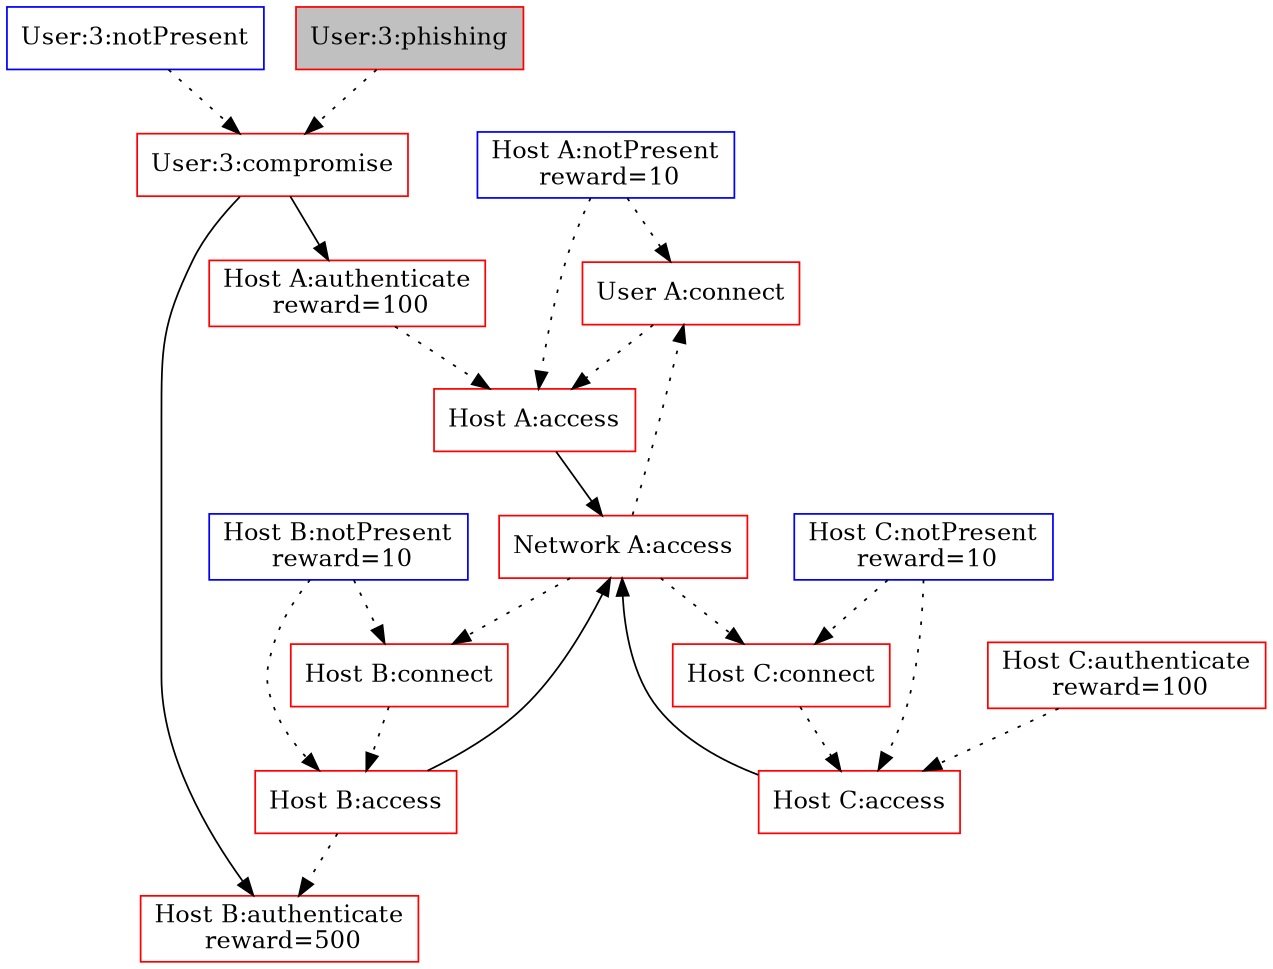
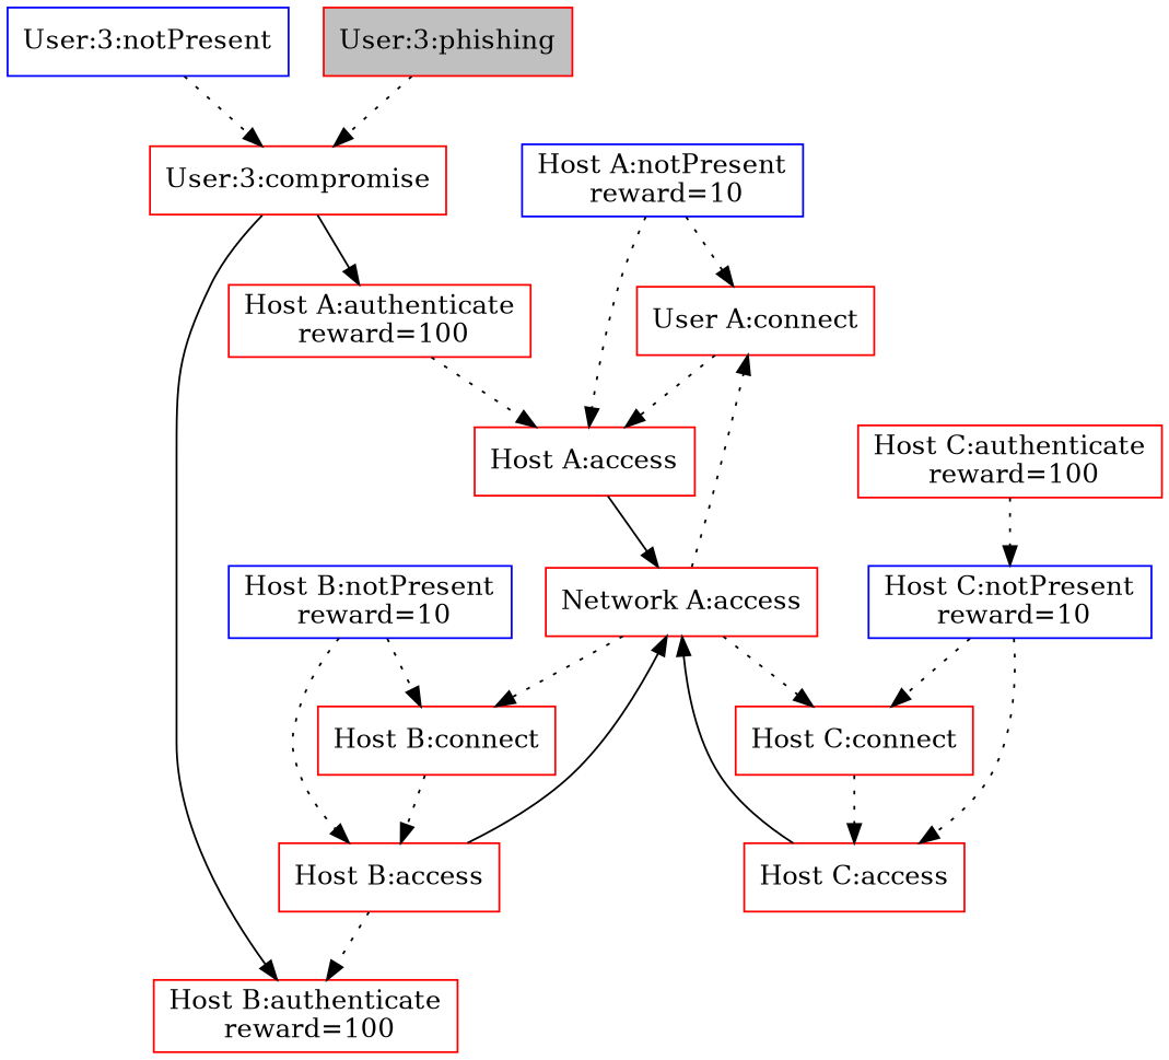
  digraph {
    node [color=red fillcolor=white shape=box style=filled]
    edge [style=dotted]
    n1 [color=blue label="Host A:notPresent\n reward=10"]
    n2 [label="User A:connect"]
    n3 [label="Host A:access"]
    n4 [label="Network A:access"]
    n5 [label="Host A:authenticate\n reward=100"]
    n6 [label="User:3:compromise"]
-   n7 [label="Host B:authenticate\n reward=500"]
+   n7 [label="Host B:authenticate\n reward=100"]
    n8 [label="Host B:connect"]
    n9 [label="Host C:connect"]
    n10 [label="Host B:access"]
    n11 [label="Host C:access"]
    n12 [color=blue label="Host B:notPresent\n reward=10"]
    n13 [color=blue label="Host C:notPresent\n reward=10"]
    n14 [label="Host C:authenticate\n reward=100"]
    n15 [color=blue label="User:3:notPresent"]
    n16 [fillcolor=grey label="User:3:phishing"]
    n1 -> n2
    n1 -> n3
    n2 -> n3
    n3 -> n4 [style=solid]
    n4 -> n2
    n4 -> n8
    n4 -> n9
    n5 -> n3
    n6 -> n5 [style=solid]
    n6 -> n7 [style=solid]
    n8 -> n10
    n9 -> n11
    n10 -> n4 [style=solid]
    n10 -> n7
    n11 -> n4 [style=solid]
    n12 -> n8
    n12 -> n10
    n13 -> n9
    n13 -> n11
-   n14 -> n11
+   n14 -> n13
    n15 -> n6
    n16 -> n6
  }
